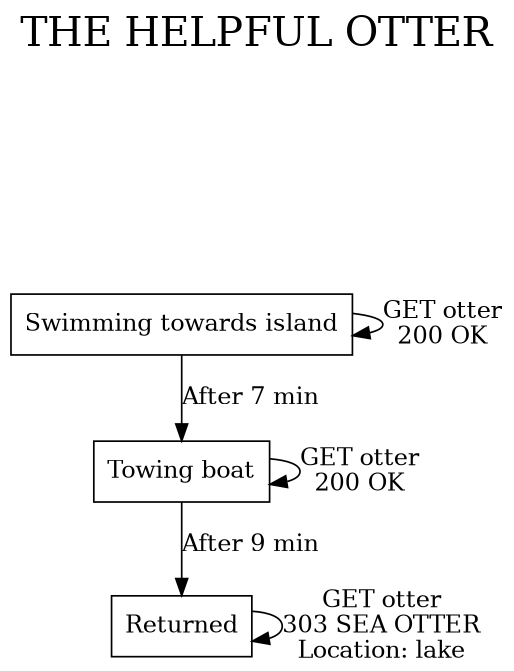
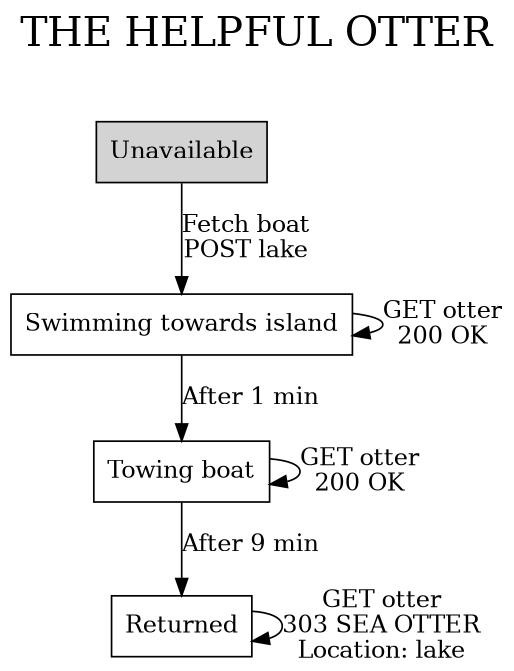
  digraph {
    fontsize=24
    label="THE HELPFUL OTTER"
    labelloc=t
    node [shape=box]
+   n1 [bgcolor=black label=Unavailable style=filled]
    n2 [label="Swimming towards island"]
    n3 [label="Towing boat"]
    n4 [label=Returned]
+   n1 -> n2 [label="Fetch boat\nPOST lake"]
    n2 -> n2 [label="GET otter\n200 OK"]
-   n2 -> n3 [label="After 7 min"]
+   n2 -> n3 [label="After 1 min"]
    n3 -> n3 [label="GET otter\n200 OK"]
    n3 -> n4 [label="After 9 min"]
    n4 -> n4 [label="GET otter\n303 SEA OTTER\nLocation: lake"]
  }
